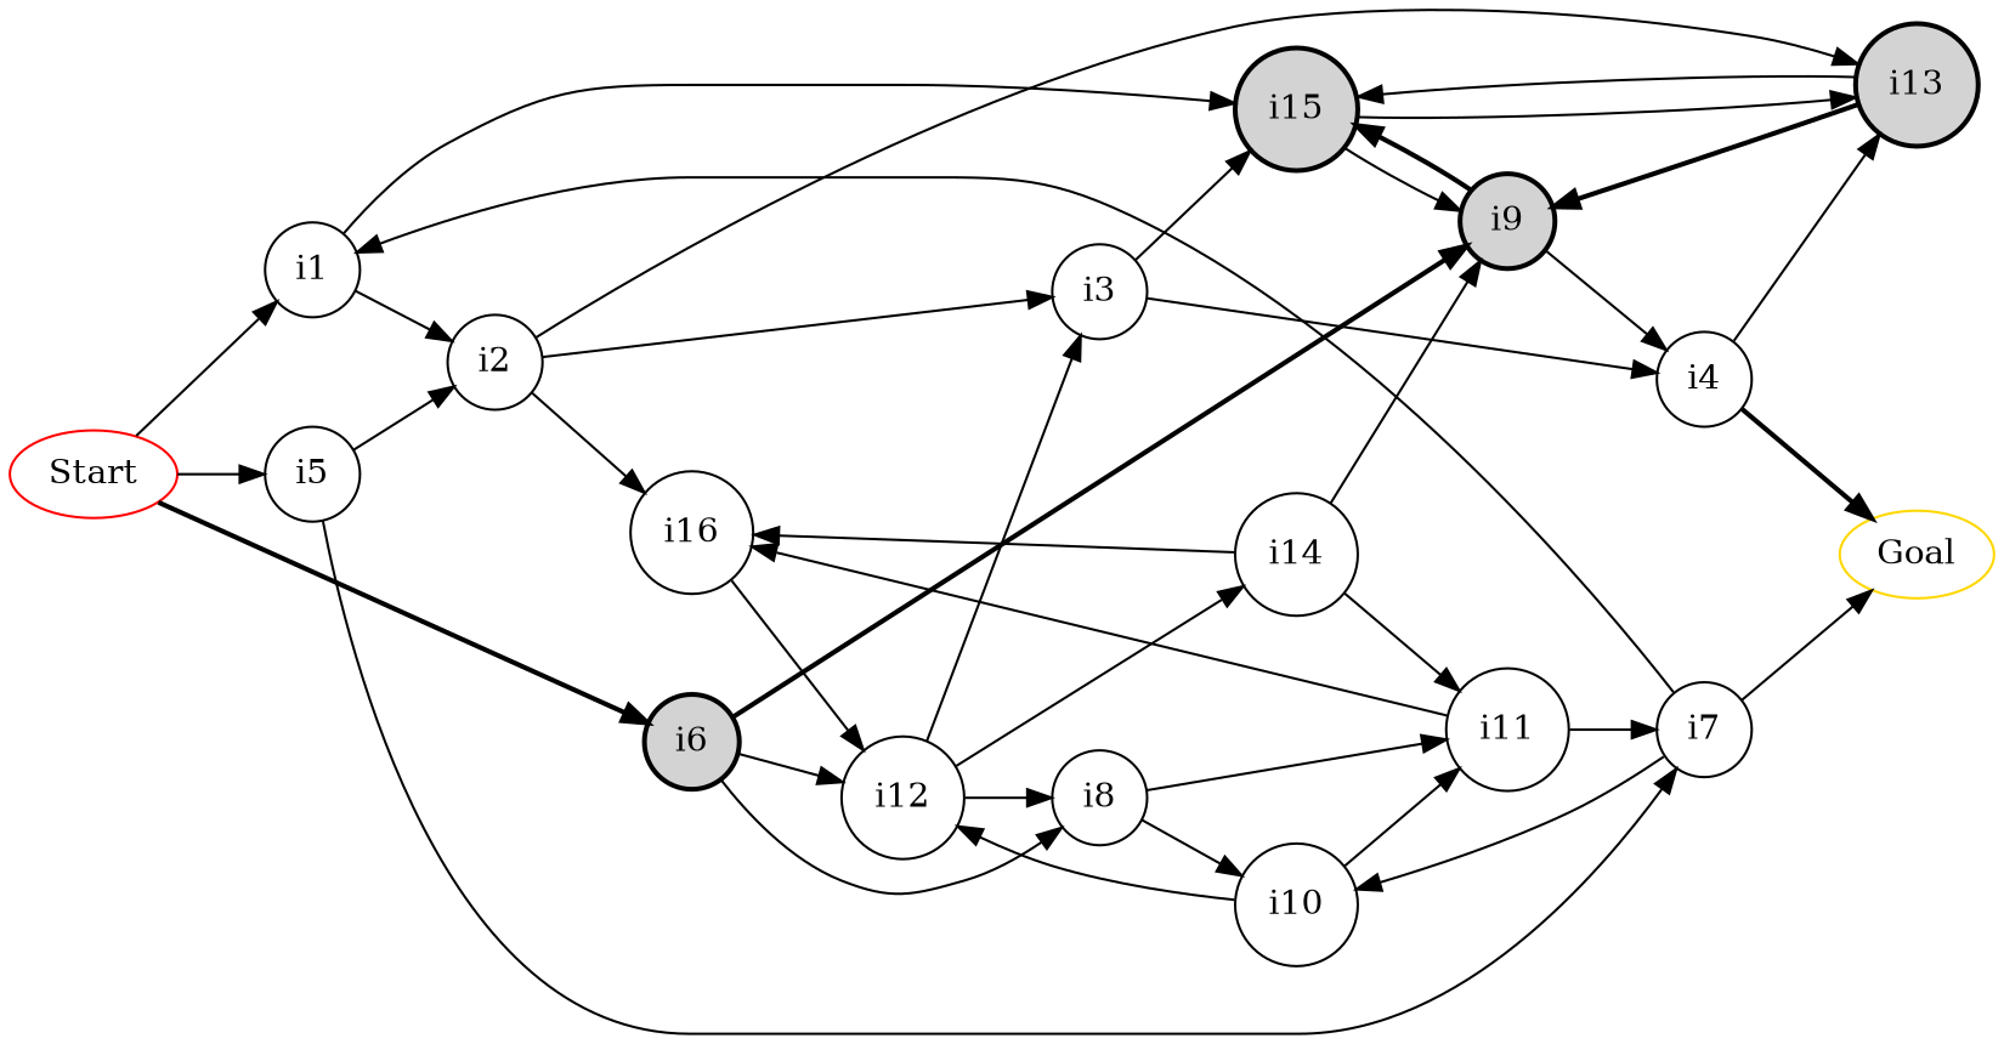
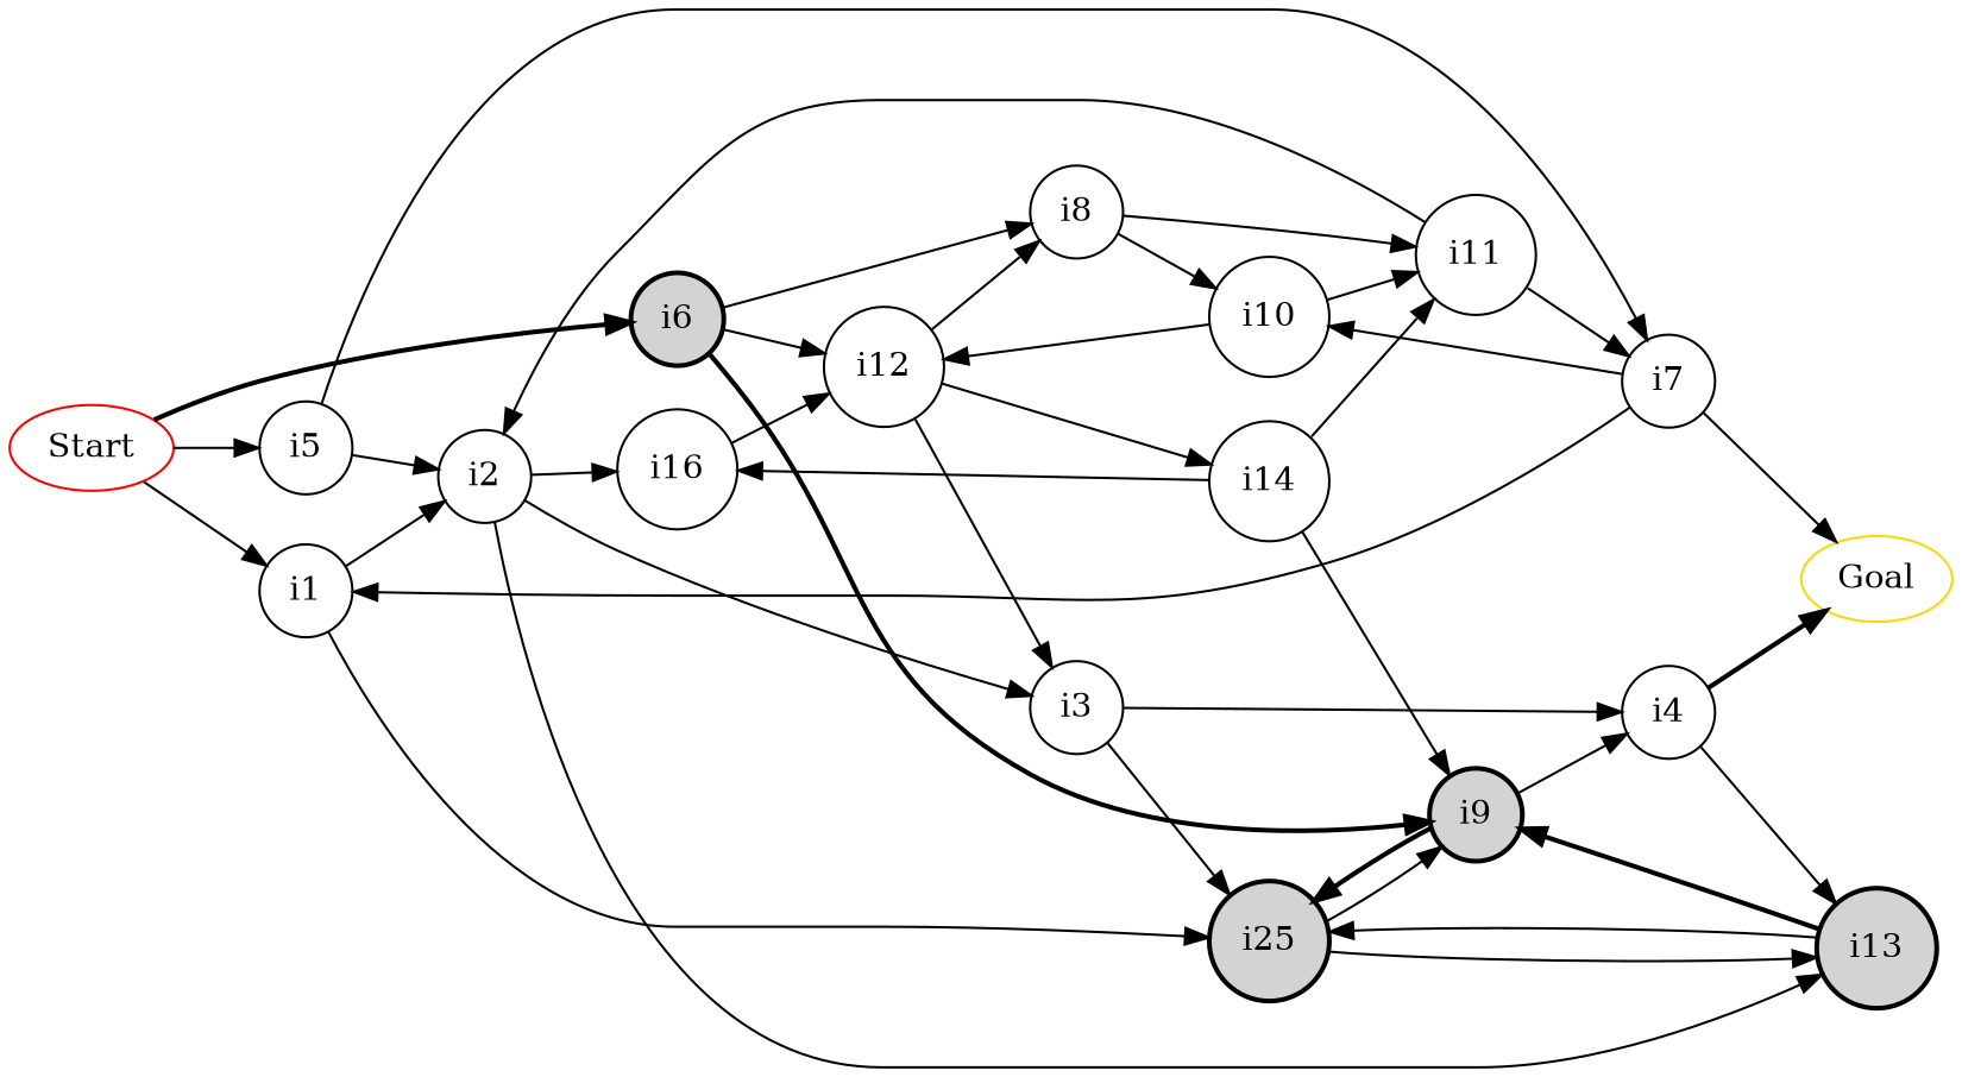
  digraph {
    rankdir=LR
    node [shape=circle]
    n1 [color=red label=Start shape=ellipse]
    i1
    i5
    i6 [fillcolor=lightgrey style="bold,filled"]
    i2
-   i15 [fillcolor=lightgrey style="bold,filled"]
+   i15 [fillcolor=lightgrey style="bold,filled" label=i25]
    i7
    i8
    i9 [fillcolor=lightgrey style="bold,filled"]
    i12
    n11 [color=gold label=Goal shape=ellipse]
    i3
    i13 [fillcolor=lightgrey style="bold,filled"]
    i16
    i4
    i10
    i11
    i14
    n1 -> i1
    n1 -> i5
    n1 -> i6 [style=bold]
    i1 -> i2
    i1 -> i15
    i5 -> i2
    i5 -> i7
    i6 -> i8
    i6 -> i9 [style=bold]
    i6 -> i12
    i2 -> i3
    i2 -> i13
    i2 -> i16
    i15 -> i9
    i15 -> i13 [style=solid]
    i7 -> i1
    i7 -> n11
    i7 -> i10
    i8 -> i10
    i8 -> i11
    i9 -> i15 [style=bold]
    i9 -> i4
    i12 -> i8
    i12 -> i3
    i12 -> i14
    i3 -> i15
    i3 -> i4
    i13 -> i15
    i13 -> i9 [style=bold]
    i16 -> i12
    i4 -> n11 [style=bold]
    i4 -> i13
    i10 -> i12
    i10 -> i11
-   i11 -> i16
+   i11 -> i2
    i11 -> i7
    i14 -> i9
    i14 -> i16
    i14 -> i11
  }
